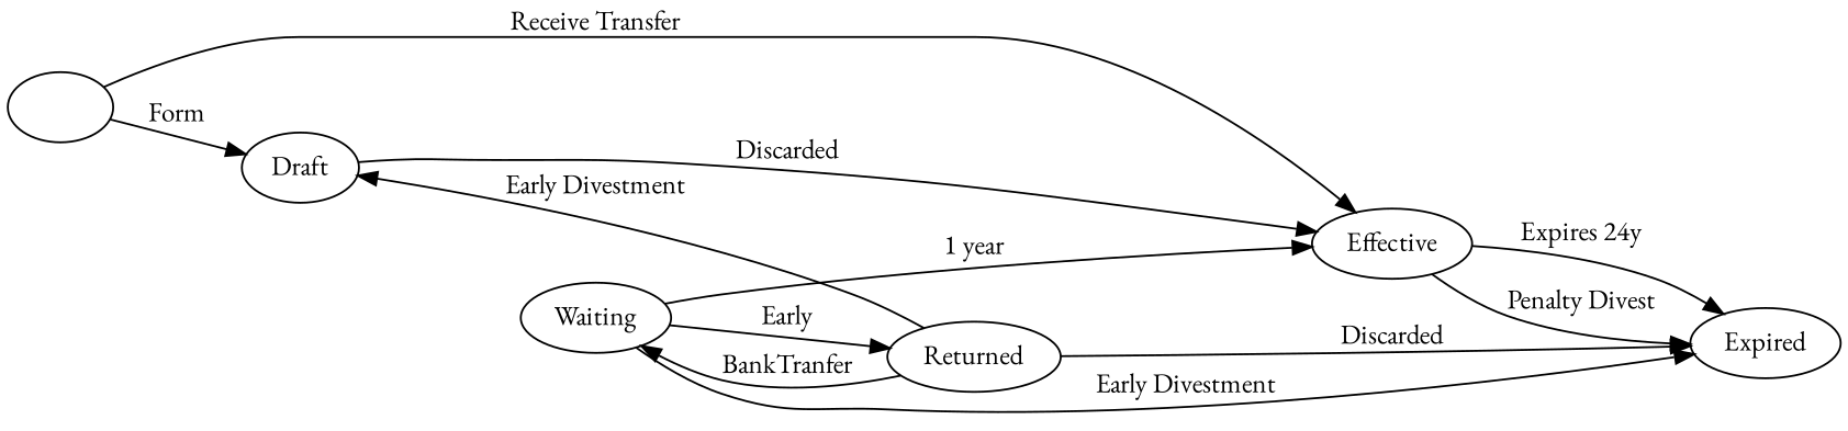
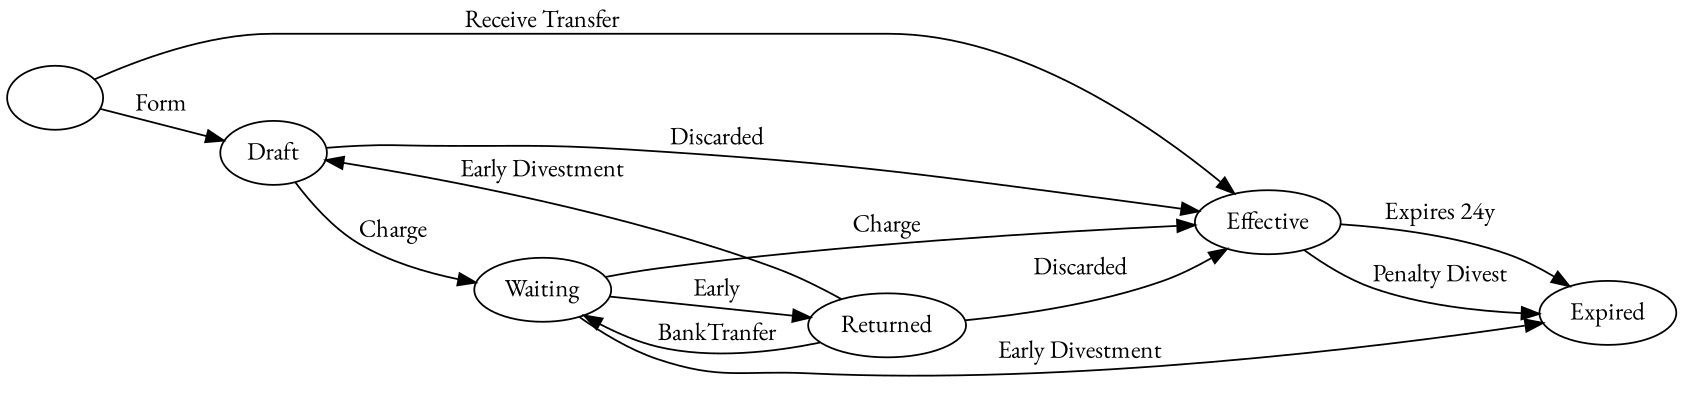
  digraph {
    fontname="EB Garamond"
    rankdir=LR
    node [fontname="EB Garamond"]
    edge [fontname="EB Garamond"]
    ""
    Draft
    Effective
    Waiting
    Expired
    Returned
    "" -> Draft [label=Form]
    "" -> Effective [label="Receive Transfer"]
    Draft -> Effective [label=Discarded]
+   Draft -> Waiting [label=Charge]
    Effective -> Expired [label="Expires 24y"]
    Effective -> Expired [label="Penalty Divest"]
-   Waiting -> Effective [label="1 year"]
+   Waiting -> Effective [label=Charge]
    Waiting -> Expired [label="Early Divestment"]
    Waiting -> Returned [label=Early]
    Returned -> Draft [label="Early Divestment"]
    Returned -> Waiting [label=BankTranfer]
-   Returned -> Expired [label=Discarded]
+   Returned -> Effective [label=Discarded]
  }
